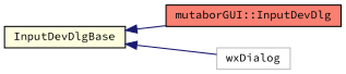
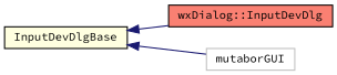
  digraph {
    fontname="Source Code Pro"
    rankdir=LR
    node [color=black fontname="Source Code Pro" fontsize=10 shape=record style=filled]
    edge [color=midnightblue dir=back fontname="Source Code Pro" fontsize=10 labelfontname=Sans labelfontsize=10 style=solid]
-   n1 [fillcolor=salmon fontcolor=black height=0.2 label="mutaborGUI::InputDevDlg" width=0.4]
+   n1 [fillcolor=salmon fontcolor=black height=0.2 label="wxDialog::InputDevDlg" width=0.4]
    n2 [fillcolor=lightyellow height=0.2 label=InputDevDlgBase width=0.4]
-   n3 [color=grey75 fillcolor=white height=0.2 label=wxDialog width=0.4]
+   n3 [color=grey75 fillcolor=white height=0.2 label=mutaborGUI width=0.4]
    n2 -> n1
    n2 -> n3
  }
